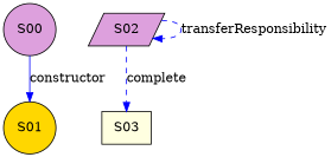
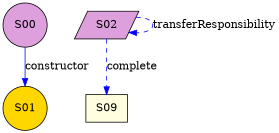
  digraph {
    node [fillcolor=plum shape=circle style=filled]
    edge [color=blue style=dashed]
    S01 [fillcolor=gold]
    S00
    S02 [shape=parallelogram]
-   S03 [fillcolor=lightyellow shape=box]
+   S03 [fillcolor=lightyellow shape=box label=S09]
    S00 -> S01 [label=constructor style=solid]
    S02 -> S02 [label=transferResponsibility]
    S02 -> S03 [label=complete]
  }
